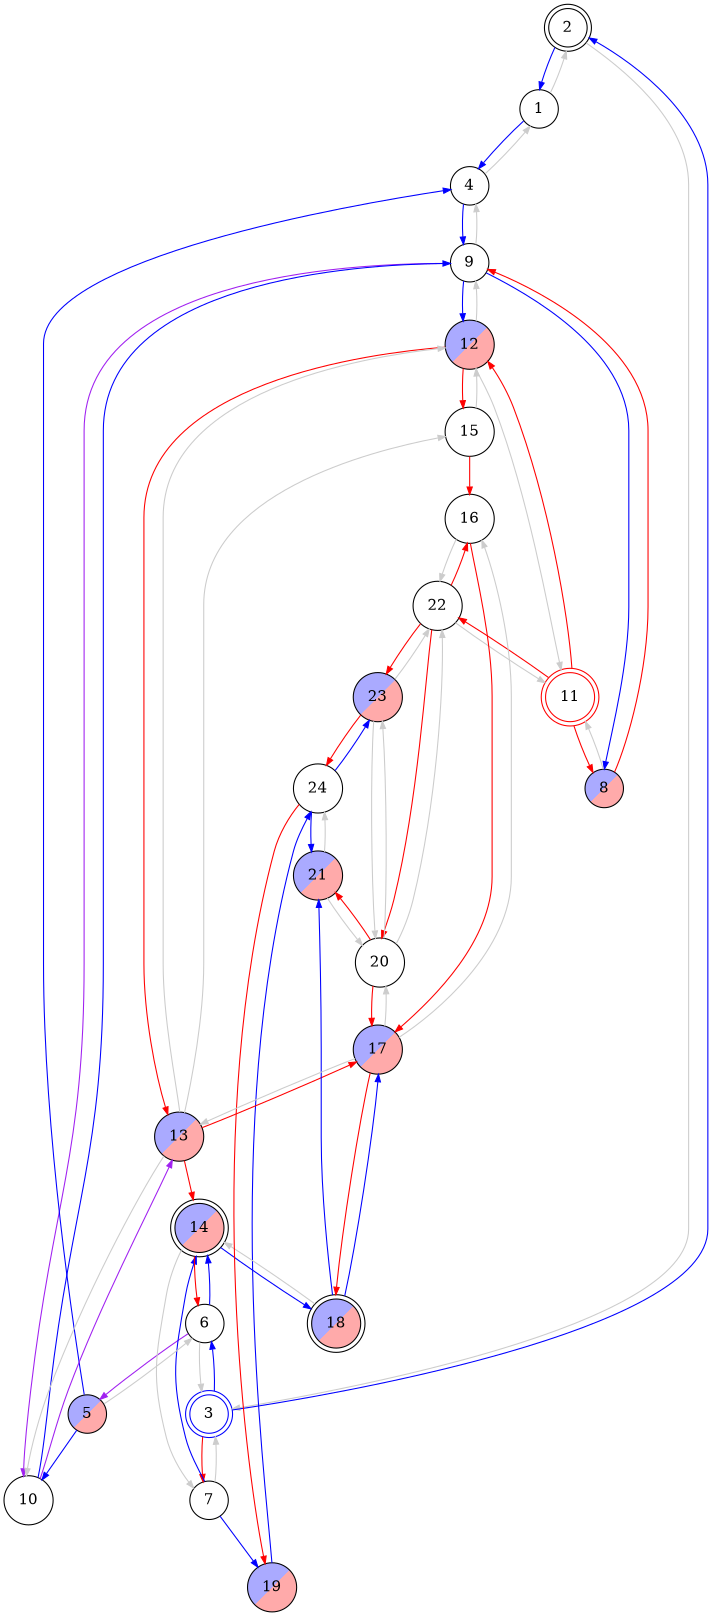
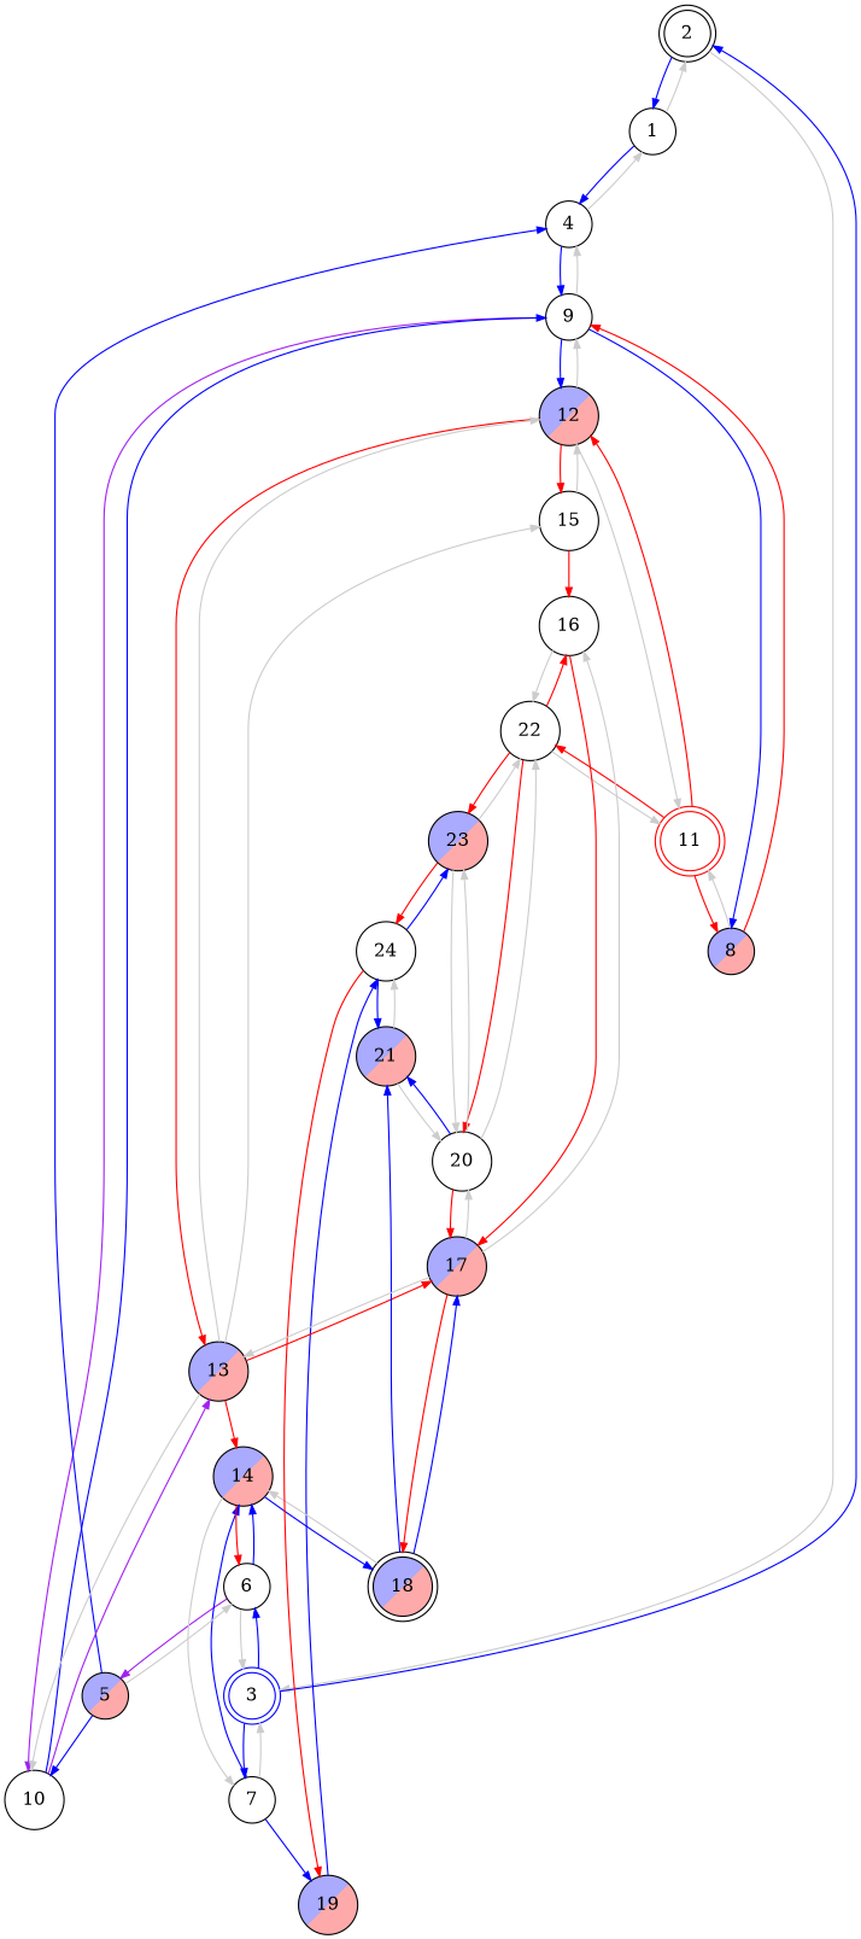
  digraph {
    node [shape=circle]
    edge [arrowsize=0.7 color="#cccccc" style=solid]
    2 [shape=doublecircle]
    1
    4
    3 [color=blue shape=doublecircle]
    9
    6
    7
    5 [fillcolor="#ffaaaa;0.5:#aaaaff" gradientangle=135 style=filled]
-   14 [fillcolor="#ffaaaa;0.5:#aaaaff" gradientangle=135 shape=doublecircle style=filled]
+   14 [fillcolor="#ffaaaa;0.5:#aaaaff" gradientangle=135 style=filled]
    19 [fillcolor="#ffaaaa;0.5:#aaaaff" gradientangle=135 style=filled]
    10
    8 [fillcolor="#ffaaaa;0.5:#aaaaff" gradientangle=135 style=filled]
    12 [fillcolor="#ffaaaa;0.5:#aaaaff" gradientangle=135 style=filled]
    13 [fillcolor="#ffaaaa;0.5:#aaaaff" gradientangle=135 style=filled]
    18 [fillcolor="#ffaaaa;0.5:#aaaaff" gradientangle=135 shape=doublecircle style=filled]
    24
    11 [color=red shape=doublecircle]
    22
    15
    17 [fillcolor="#ffaaaa;0.5:#aaaaff" gradientangle=135 style=filled]
    16
    20
    23 [fillcolor="#ffaaaa;0.5:#aaaaff" gradientangle=135 style=filled]
    21 [fillcolor="#ffaaaa;0.5:#aaaaff" gradientangle=135 style=filled]
    2 -> 1 [color=blue]
    2 -> 3
    1 -> 2
    1 -> 4 [color=blue]
    4 -> 1
    4 -> 9 [color=blue]
    3 -> 2 [color=blue]
    3 -> 6 [color=blue]
-   3 -> 7 [color=red]
+   3 -> 7 [color=blue]
    9 -> 4
    9 -> 10 [color=purple]
    9 -> 8 [color=blue]
    9 -> 12 [color=blue]
    6 -> 3
    6 -> 5 [color=purple]
    6 -> 14 [color=blue]
    7 -> 3
    7 -> 14 [color=blue]
    7 -> 19 [color=blue]
    5 -> 4 [color=blue]
    5 -> 6
    5 -> 10 [color=blue]
    14 -> 6 [color=red]
    14 -> 7
    14 -> 18 [color=blue]
    19 -> 24 [color=blue]
    10 -> 9 [color=blue]
    10 -> 13 [color=purple]
    8 -> 9 [color=red]
    8 -> 11
    12 -> 9
    12 -> 13 [color=red]
    12 -> 11
    12 -> 15 [color=red]
    13 -> 14 [color=red]
    13 -> 10
    13 -> 12
    13 -> 15
    13 -> 17 [color=red]
    18 -> 14
    18 -> 17 [color=blue]
    18 -> 21 [color=blue]
    24 -> 19 [color=red]
    24 -> 23 [color=blue]
    24 -> 21 [color=blue]
    11 -> 8 [color=red]
    11 -> 12 [color=red]
    11 -> 22 [color=red]
    22 -> 11
    22 -> 16 [color=red]
    22 -> 20 [color=red]
    22 -> 23 [color=red]
    15 -> 12
    15 -> 16 [color=red]
    17 -> 13
    17 -> 18 [color=red]
    17 -> 16
    17 -> 20
    16 -> 22
    16 -> 17 [color=red]
    20 -> 22
    20 -> 17 [color=red]
    20 -> 23
-   20 -> 21 [color=red]
+   20 -> 21 [color=blue]
    23 -> 24 [color=red]
    23 -> 22
    23 -> 20
    21 -> 24
    21 -> 20
  }
